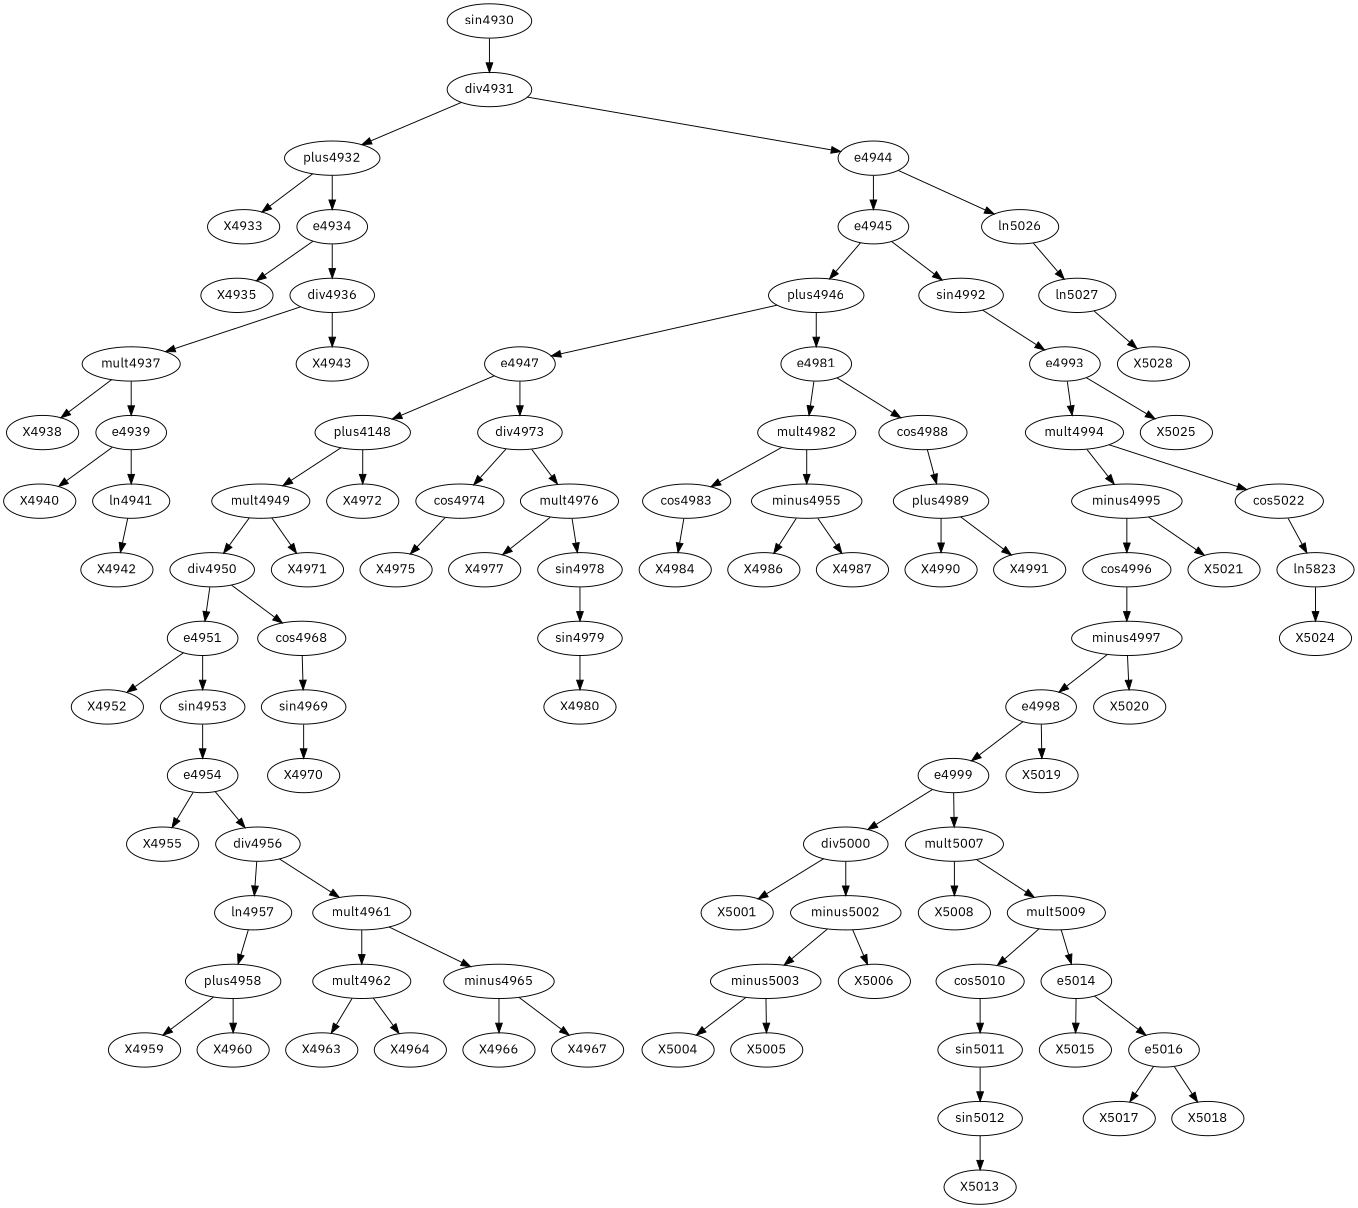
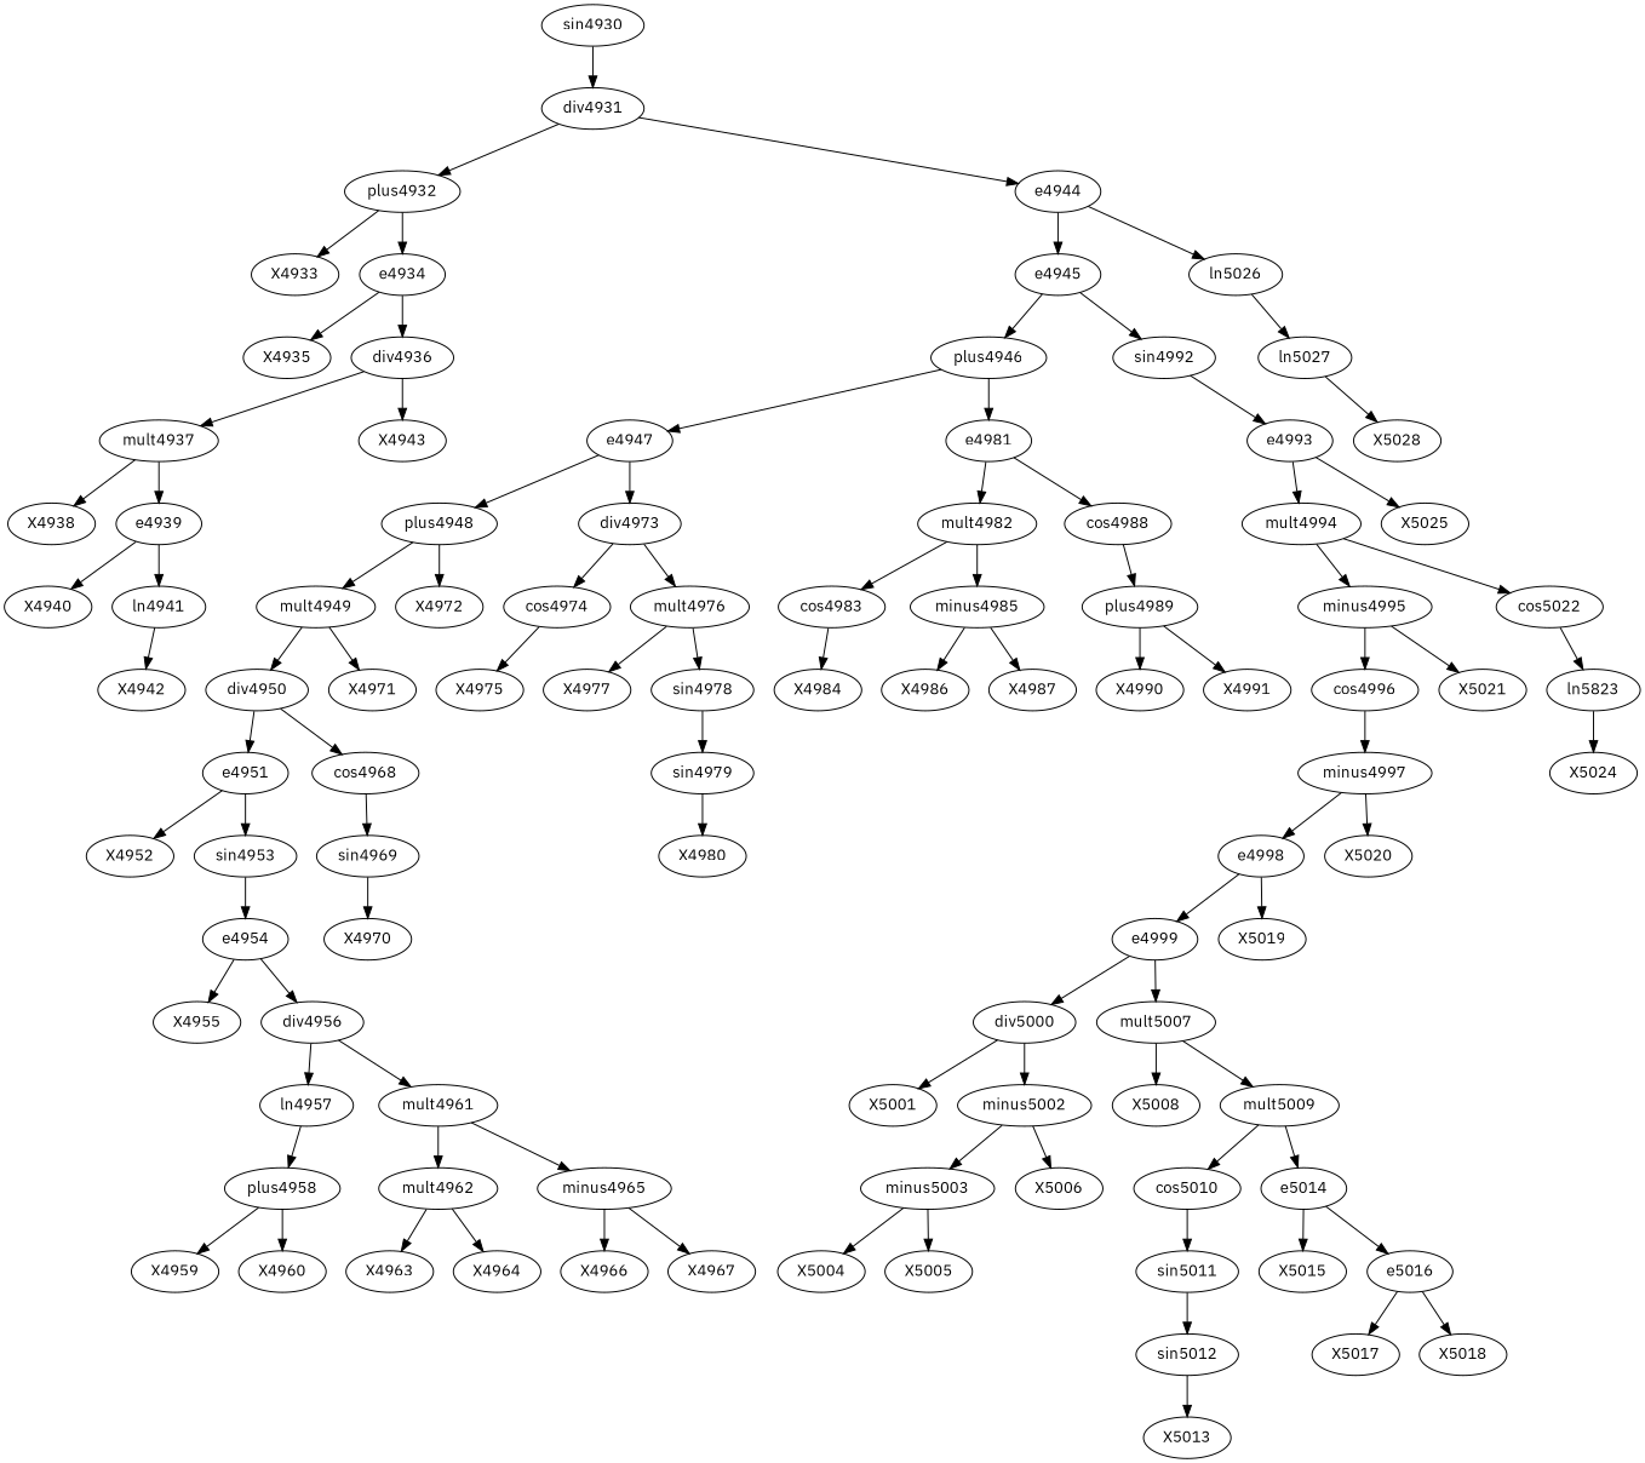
  digraph {
    fontname="IBM Plex Sans"
    node [fontname="IBM Plex Sans"]
    edge [fontname="IBM Plex Sans"]
    plus4932
    X4933
    e4934
    X4935
    div4936
    mult4937
    X4943
    X4938
    e4939
    X4940
    ln4941
    X4942
    div4931
    e4944
    e4945
    ln5026
    e4951
    X4952
    sin4953
    e4954
    X4955
    div4956
    ln4957
    mult4961
    plus4958
    X4959
    X4960
    mult4962
    minus4965
    X4963
    X4964
    X4966
    X4967
    div4950
    cos4968
    sin4969
    X4970
    mult4949
    X4971
-   plus4948 [label=plus4148]
+   plus4948
    X4972
    e4947
    div4973
    cos4974
    mult4976
    X4975
    X4977
    sin4978
    sin4979
    X4980
    plus4946
    e4981
    mult4982
    cos4988
    cos4983
    X4984
-   minus4985 [label=minus4955]
+   minus4985
    X4986
    X4987
    plus4989
    X4990
    X4991
    sin4992
    e4993
    div5000
    X5001
    minus5002
    minus5003
    X5006
    X5004
    X5005
    e4999
    mult5007
    X5008
    mult5009
    cos5010
    e5014
    sin5012
    X5013
    sin5011
    X5015
    e5016
    X5017
    X5018
    e4998
    X5019
    minus4997
    X5020
    cos4996
    minus4995
    X5021
    mult4994
    cos5022
    n94 [label=ln5823]
    X5024
    X5025
    ln5027
    X5028
    sin4930
    plus4932 -> X4933
    plus4932 -> e4934
    e4934 -> X4935
    e4934 -> div4936
    div4936 -> mult4937
    div4936 -> X4943
    mult4937 -> X4938
    mult4937 -> e4939
    e4939 -> X4940
    e4939 -> ln4941
    ln4941 -> X4942
    div4931 -> plus4932
    div4931 -> e4944
    e4944 -> e4945
    e4944 -> ln5026
    e4945 -> plus4946
    e4945 -> sin4992
    ln5026 -> ln5027
    e4951 -> X4952
    e4951 -> sin4953
    sin4953 -> e4954
    e4954 -> X4955
    e4954 -> div4956
    div4956 -> ln4957
    div4956 -> mult4961
    ln4957 -> plus4958
    mult4961 -> mult4962
    mult4961 -> minus4965
    plus4958 -> X4959
    plus4958 -> X4960
    mult4962 -> X4963
    mult4962 -> X4964
    minus4965 -> X4966
    minus4965 -> X4967
    div4950 -> e4951
    div4950 -> cos4968
    cos4968 -> sin4969
    sin4969 -> X4970
    mult4949 -> div4950
    mult4949 -> X4971
    plus4948 -> mult4949
    plus4948 -> X4972
    e4947 -> plus4948
    e4947 -> div4973
    div4973 -> cos4974
    div4973 -> mult4976
    cos4974 -> X4975
    mult4976 -> X4977
    mult4976 -> sin4978
    sin4978 -> sin4979
    sin4979 -> X4980
    plus4946 -> e4947
    plus4946 -> e4981
    e4981 -> mult4982
    e4981 -> cos4988
    mult4982 -> cos4983
    mult4982 -> minus4985
    cos4988 -> plus4989
    cos4983 -> X4984
    minus4985 -> X4986
    minus4985 -> X4987
    plus4989 -> X4990
    plus4989 -> X4991
    sin4992 -> e4993
    e4993 -> mult4994
    e4993 -> X5025
    div5000 -> X5001
    div5000 -> minus5002
    minus5002 -> minus5003
    minus5002 -> X5006
    minus5003 -> X5004
    minus5003 -> X5005
    e4999 -> div5000
    e4999 -> mult5007
    mult5007 -> X5008
    mult5007 -> mult5009
    mult5009 -> cos5010
    mult5009 -> e5014
    cos5010 -> sin5011
    e5014 -> X5015
    e5014 -> e5016
    sin5012 -> X5013
    sin5011 -> sin5012
    e5016 -> X5017
    e5016 -> X5018
    e4998 -> e4999
    e4998 -> X5019
    minus4997 -> e4998
    minus4997 -> X5020
    cos4996 -> minus4997
    minus4995 -> cos4996
    minus4995 -> X5021
    mult4994 -> minus4995
    mult4994 -> cos5022
    cos5022 -> n94
    n94 -> X5024
    ln5027 -> X5028
    sin4930 -> div4931
  }
